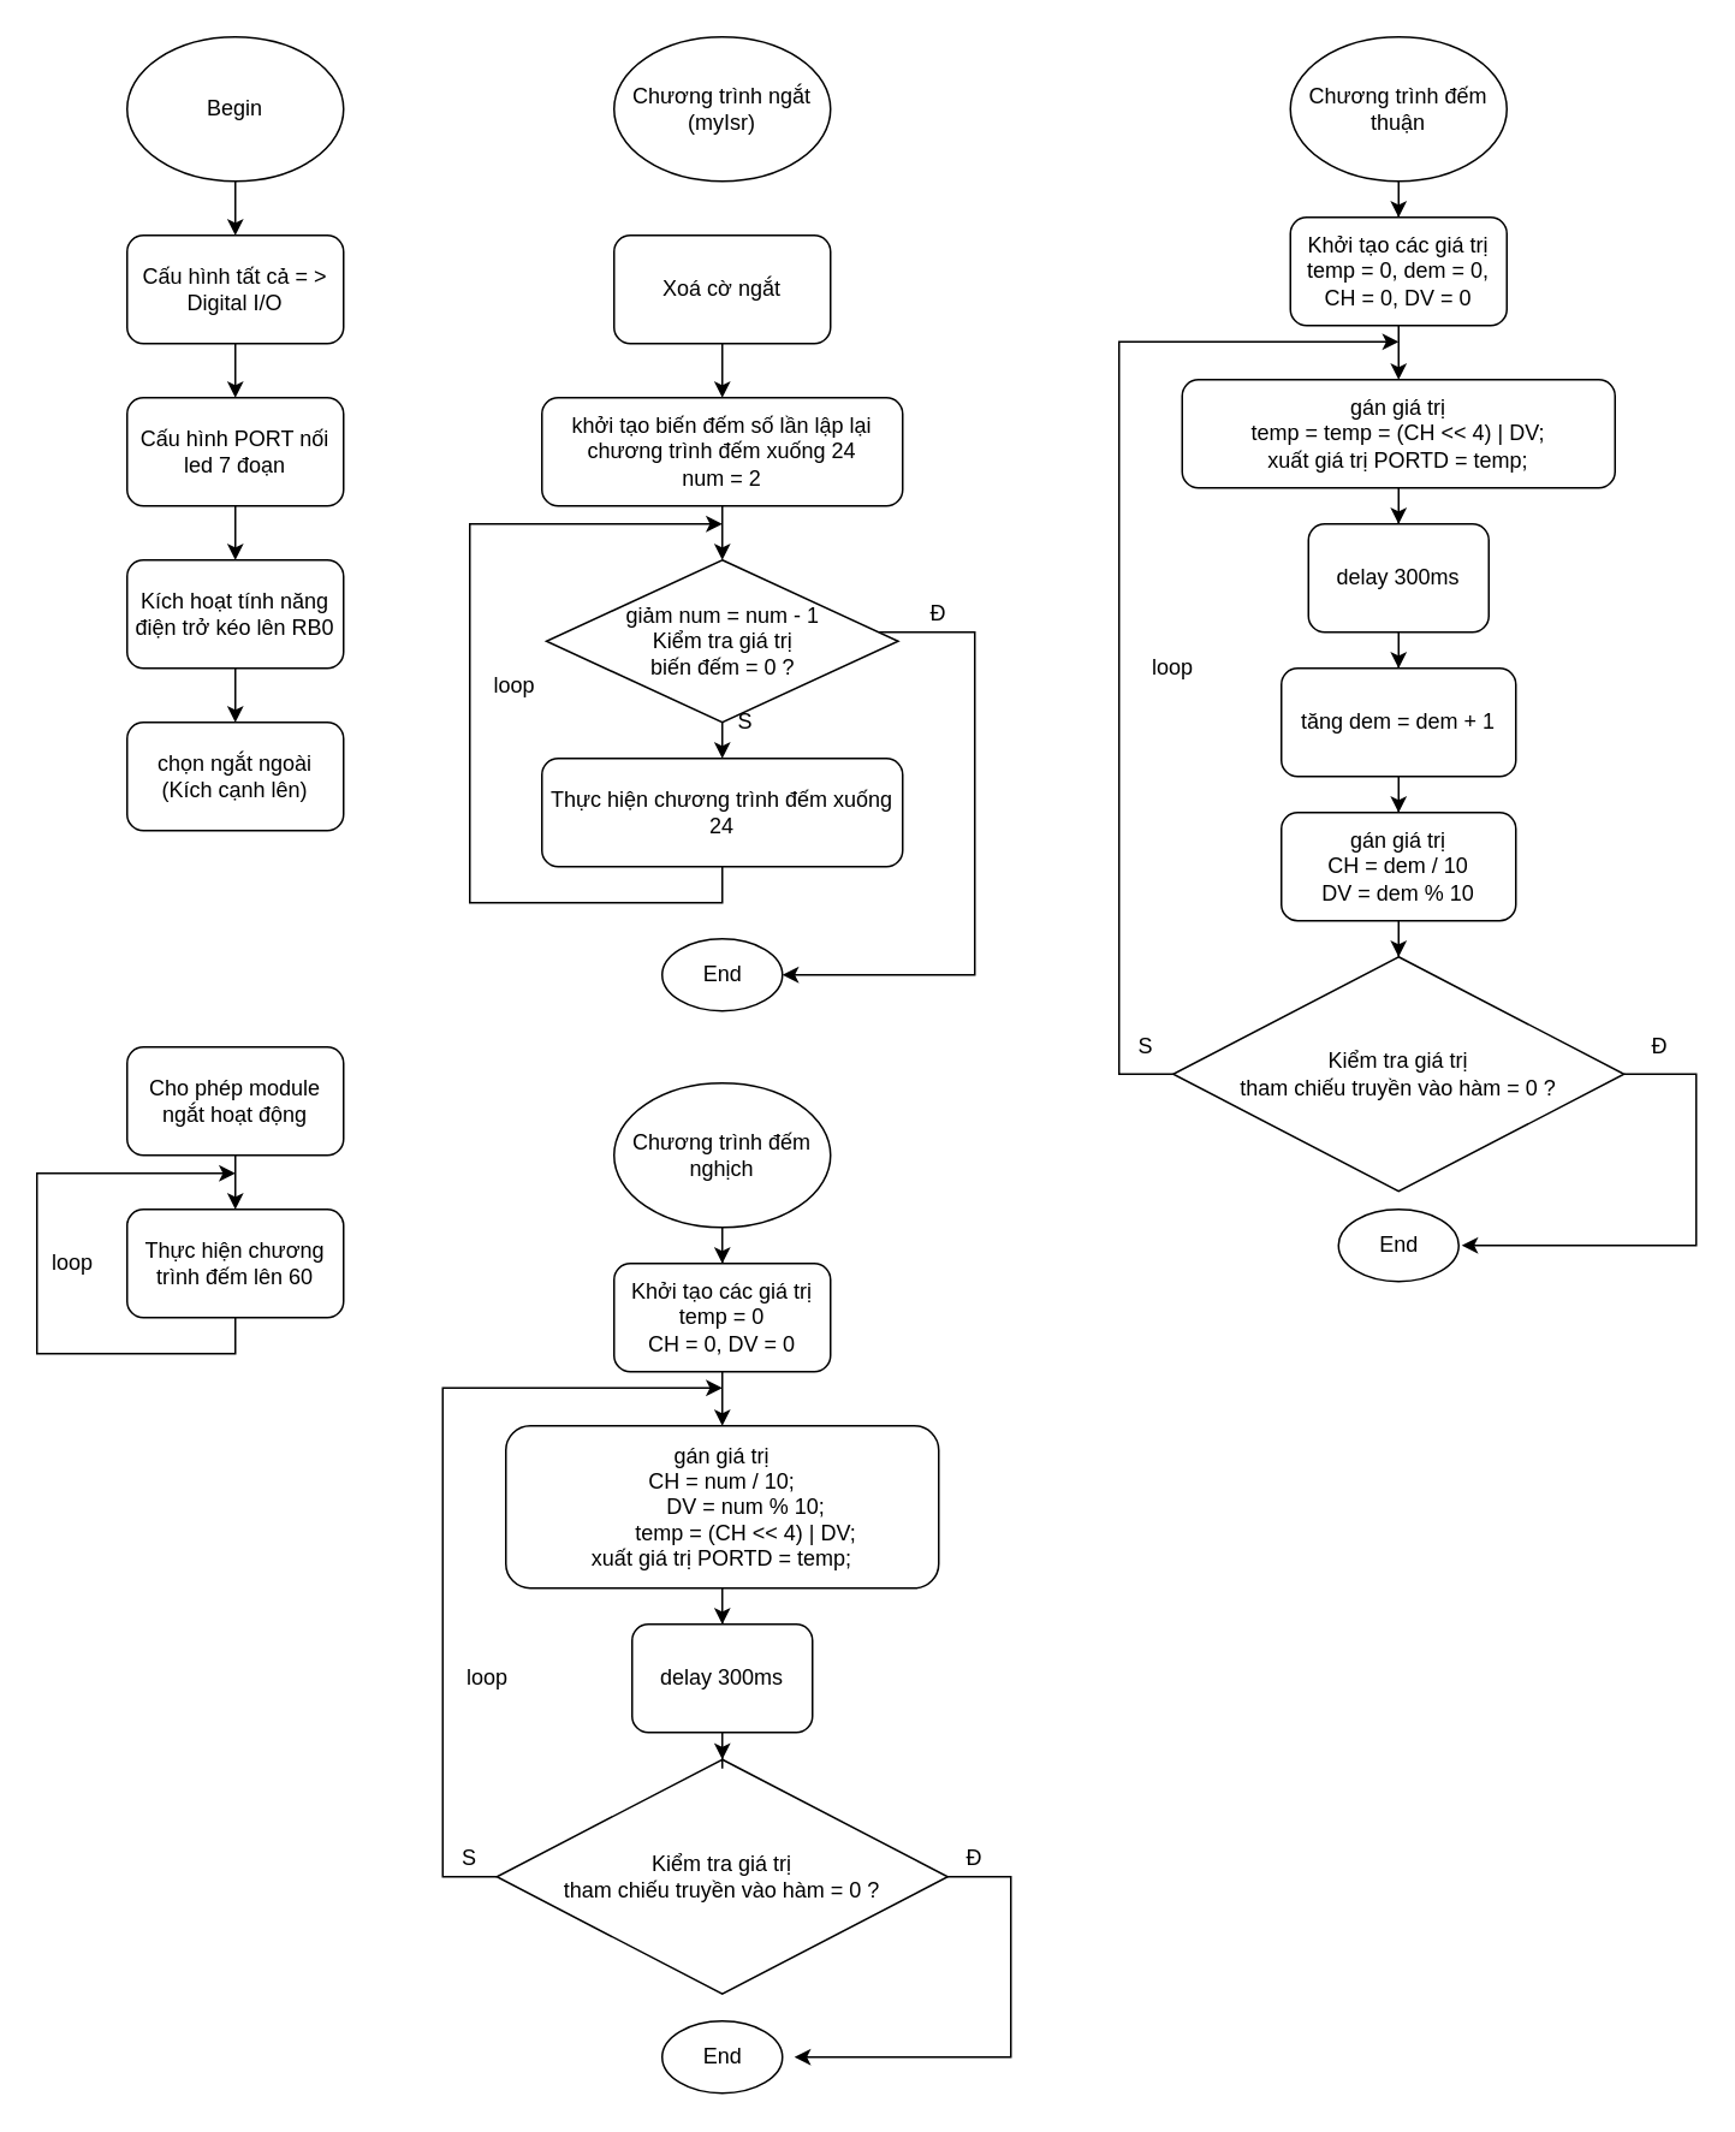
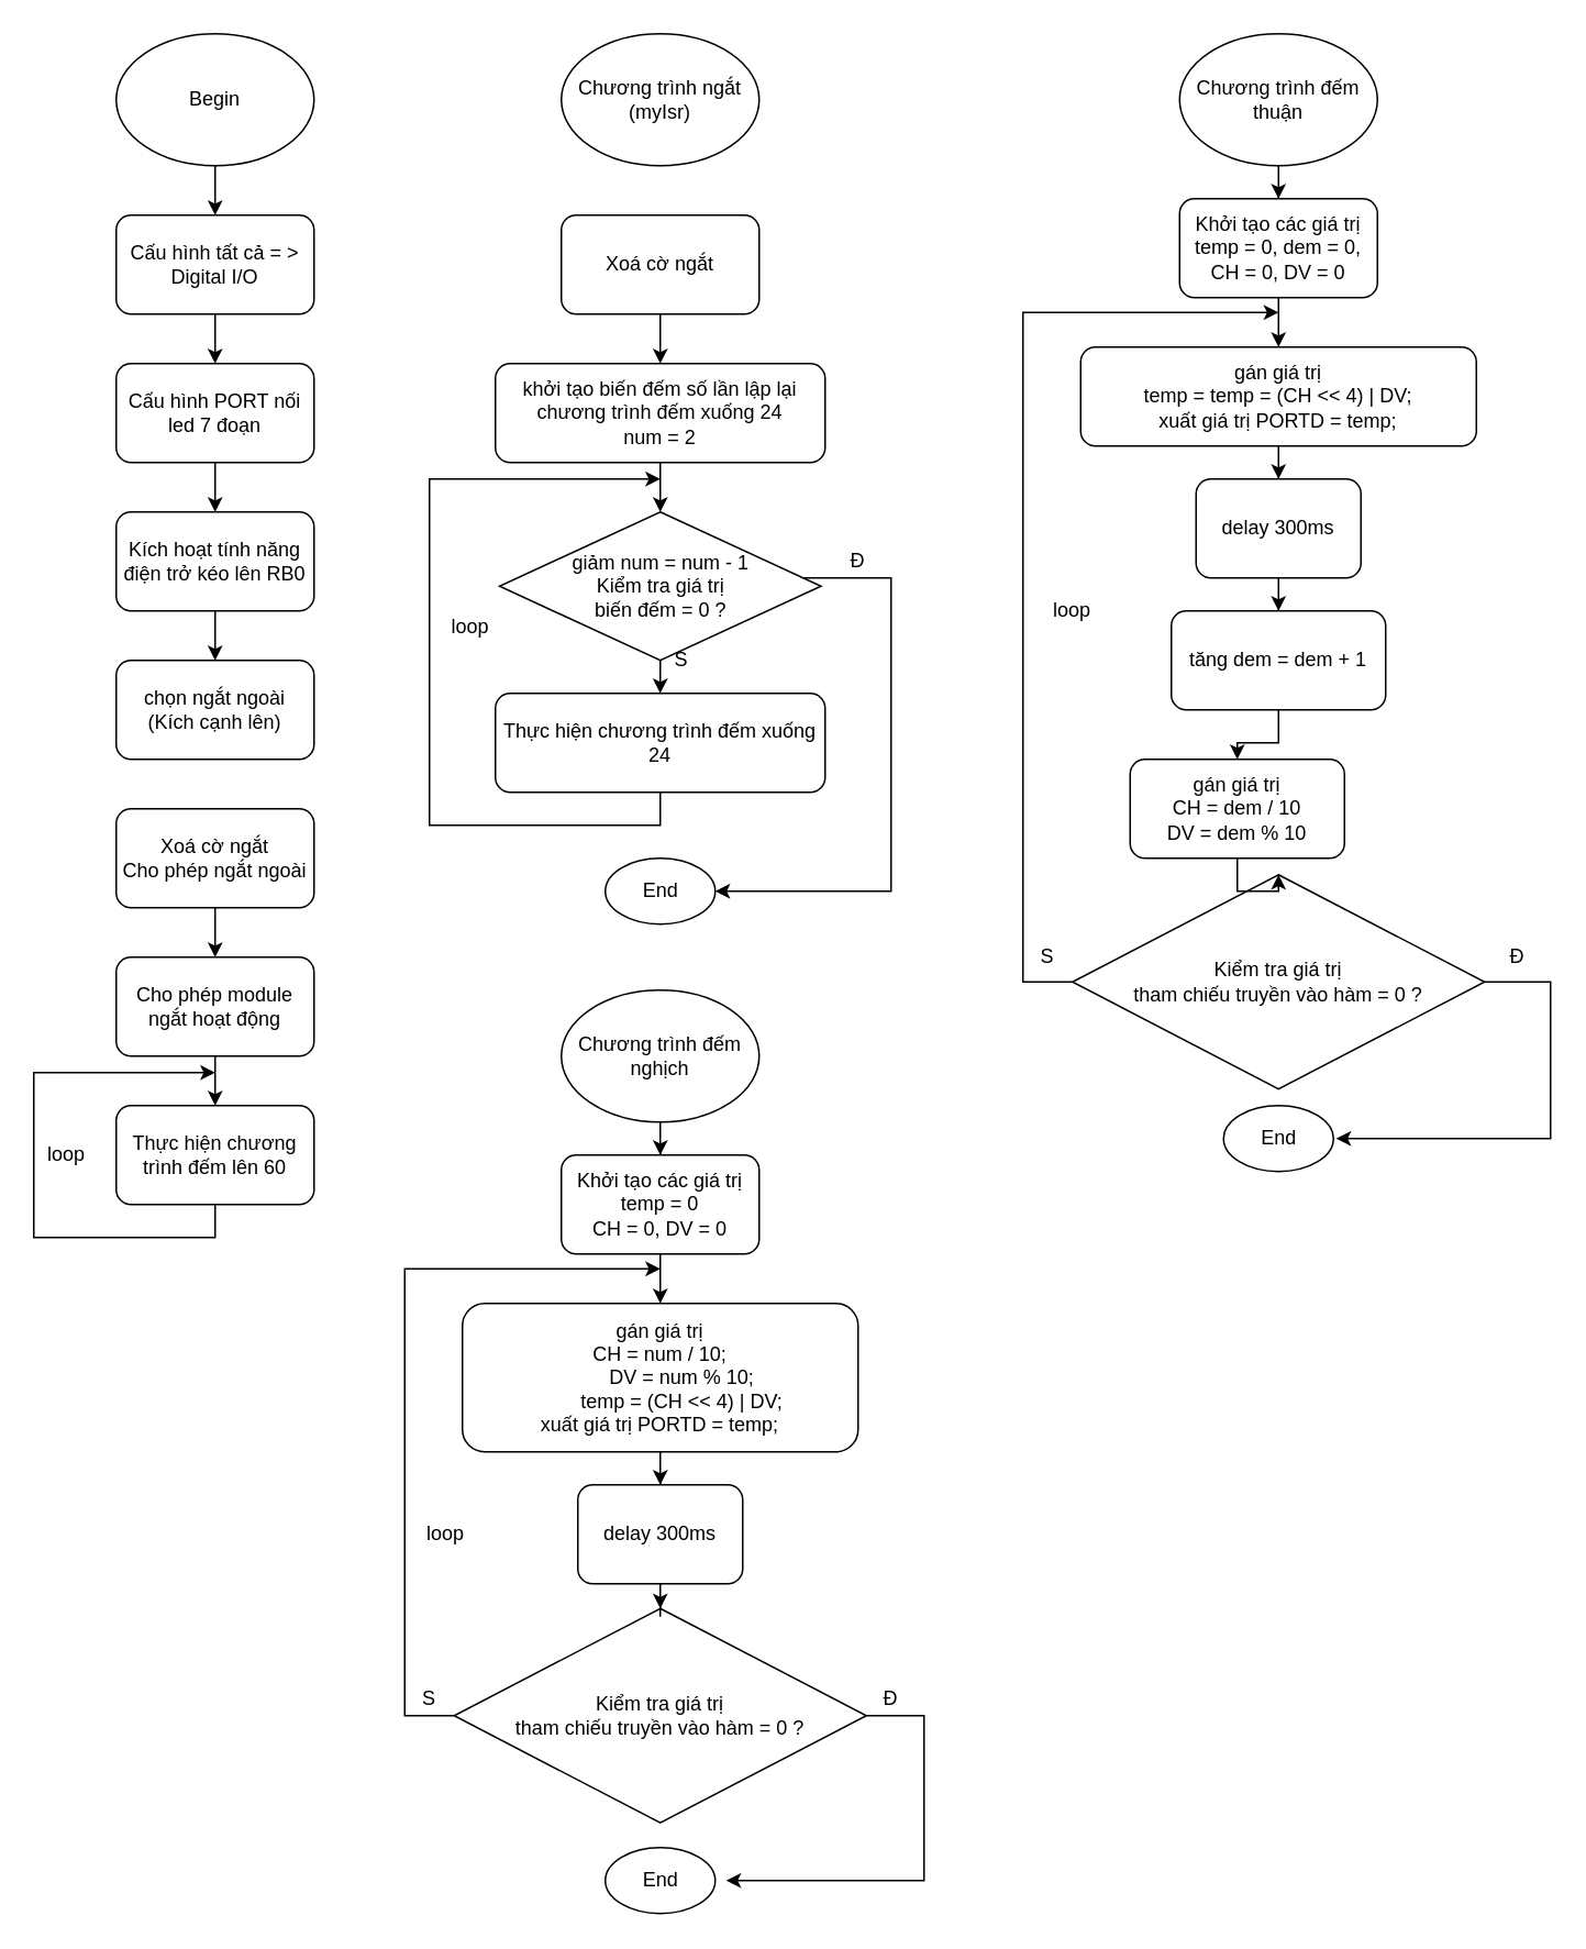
  <mxCell id="0" />
  <mxCell id="1" parent="0" />
  <mxCell id="2" value="" style="edgeStyle=orthogonalEdgeStyle;rounded=0;orthogonalLoop=1;jettySize=auto;html=1;" edge="1" parent="1" source="3" target="5"><mxGeometry relative="1" as="geometry" /></mxCell>
  <mxCell id="3" value="Begin" style="ellipse;whiteSpace=wrap;html=1;" vertex="1" parent="1"><mxGeometry x="70" y="20" width="120" height="80" as="geometry" /></mxCell>
  <mxCell id="4" value="" style="edgeStyle=orthogonalEdgeStyle;rounded=0;orthogonalLoop=1;jettySize=auto;html=1;" edge="1" parent="1" source="5" target="7"><mxGeometry relative="1" as="geometry" /></mxCell>
  <mxCell id="5" value="Cấu hình tất cả = &amp;gt;&lt;br&gt;Digital I/O" style="rounded=1;whiteSpace=wrap;html=1;" vertex="1" parent="1"><mxGeometry x="70" y="130" width="120" height="60" as="geometry" /></mxCell>
  <mxCell id="6" value="" style="edgeStyle=orthogonalEdgeStyle;rounded=0;orthogonalLoop=1;jettySize=auto;html=1;" edge="1" parent="1" source="7" target="9"><mxGeometry relative="1" as="geometry" /></mxCell>
  <mxCell id="7" value="Cấu hình PORT nối led 7 đoạn" style="rounded=1;whiteSpace=wrap;html=1;" vertex="1" parent="1"><mxGeometry x="70" y="220" width="120" height="60" as="geometry" /></mxCell>
  <mxCell id="8" value="" style="edgeStyle=orthogonalEdgeStyle;rounded=0;orthogonalLoop=1;jettySize=auto;html=1;" edge="1" parent="1" source="9"><mxGeometry relative="1" as="geometry"><mxPoint x="130" y="400" as="targetPoint" /></mxGeometry></mxCell>
  <mxCell id="9" value="Kích hoạt tính năng điện trở kéo lên RB0" style="rounded=1;whiteSpace=wrap;html=1;" vertex="1" parent="1"><mxGeometry x="70" y="310" width="120" height="60" as="geometry" /></mxCell>
  <mxCell id="10" value="chọn ngắt ngoài&lt;br&gt;(Kích cạnh lên)" style="rounded=1;whiteSpace=wrap;html=1;" vertex="1" parent="1"><mxGeometry x="70" y="400" width="120" height="60" as="geometry" /></mxCell>
+ <mxCell id="11" value="" style="edgeStyle=orthogonalEdgeStyle;rounded=0;orthogonalLoop=1;jettySize=auto;html=1;" edge="1" parent="1" source="12" target="14"><mxGeometry relative="1" as="geometry" /></mxCell>
+ <mxCell id="12" value="Xoá cờ ngắt&lt;br&gt;Cho phép ngắt ngoài" style="rounded=1;whiteSpace=wrap;html=1;" vertex="1" parent="1"><mxGeometry x="70" y="490" width="120" height="60" as="geometry" /></mxCell>
  <mxCell id="13" value="" style="edgeStyle=orthogonalEdgeStyle;rounded=0;orthogonalLoop=1;jettySize=auto;html=1;" edge="1" parent="1" source="14" target="16"><mxGeometry relative="1" as="geometry" /></mxCell>
  <mxCell id="14" value="Cho phép module ngắt hoạt động" style="rounded=1;whiteSpace=wrap;html=1;" vertex="1" parent="1"><mxGeometry x="70" y="580" width="120" height="60" as="geometry" /></mxCell>
  <mxCell id="15" style="edgeStyle=orthogonalEdgeStyle;rounded=0;orthogonalLoop=1;jettySize=auto;html=1;" edge="1" parent="1" source="16"><mxGeometry relative="1" as="geometry"><mxPoint x="130" y="650" as="targetPoint" /><Array as="points"><mxPoint x="130" y="750" /><mxPoint x="20" y="750" /><mxPoint x="20" y="650" /></Array></mxGeometry></mxCell>
  <mxCell id="16" value="Thực hiện chương trình đếm lên 60" style="rounded=1;whiteSpace=wrap;html=1;" vertex="1" parent="1"><mxGeometry x="70" y="670" width="120" height="60" as="geometry" /></mxCell>
  <mxCell id="17" value="loop" style="text;html=1;strokeColor=none;fillColor=none;align=center;verticalAlign=middle;whiteSpace=wrap;rounded=0;" vertex="1" parent="1"><mxGeometry x="20" y="690" width="40" height="20" as="geometry" /></mxCell>
  <mxCell id="18" value="Chương trình ngắt&lt;br&gt;(myIsr)" style="ellipse;whiteSpace=wrap;html=1;" vertex="1" parent="1"><mxGeometry x="340" y="20" width="120" height="80" as="geometry" /></mxCell>
  <mxCell id="19" value="" style="edgeStyle=orthogonalEdgeStyle;curved=1;rounded=0;orthogonalLoop=1;jettySize=auto;html=1;" edge="1" parent="1" source="20" target="22"><mxGeometry relative="1" as="geometry" /></mxCell>
  <mxCell id="20" value="Xoá cờ ngắt" style="rounded=1;whiteSpace=wrap;html=1;" vertex="1" parent="1"><mxGeometry x="340" y="130" width="120" height="60" as="geometry" /></mxCell>
  <mxCell id="21" value="" style="edgeStyle=orthogonalEdgeStyle;curved=1;rounded=0;orthogonalLoop=1;jettySize=auto;html=1;" edge="1" parent="1" source="22" target="25"><mxGeometry relative="1" as="geometry" /></mxCell>
  <mxCell id="22" value="khởi tạo biến đếm số lần lập lại chương trình đếm xuống 24&lt;br&gt;num = 2" style="rounded=1;whiteSpace=wrap;html=1;" vertex="1" parent="1"><mxGeometry x="300" y="220" width="200" height="60" as="geometry" /></mxCell>
  <mxCell id="23" value="" style="edgeStyle=orthogonalEdgeStyle;curved=1;rounded=0;orthogonalLoop=1;jettySize=auto;html=1;" edge="1" parent="1" source="25" target="27"><mxGeometry relative="1" as="geometry" /></mxCell>
  <mxCell id="24" value="" style="edgeStyle=orthogonalEdgeStyle;rounded=0;orthogonalLoop=1;jettySize=auto;html=1;" edge="1" parent="1" source="25" target="29"><mxGeometry relative="1" as="geometry"><Array as="points"><mxPoint x="540" y="350" /><mxPoint x="540" y="540" /></Array></mxGeometry></mxCell>
  <mxCell id="25" value="giảm num = num - 1&lt;br&gt;Kiểm tra giá trị&lt;br&gt;biến đếm = 0 ?" style="rhombus;whiteSpace=wrap;html=1;" vertex="1" parent="1"><mxGeometry x="302.5" y="310" width="195" height="90" as="geometry" /></mxCell>
  <mxCell id="26" style="edgeStyle=orthogonalEdgeStyle;rounded=0;orthogonalLoop=1;jettySize=auto;html=1;" edge="1" parent="1" source="27"><mxGeometry relative="1" as="geometry"><mxPoint x="400" y="290" as="targetPoint" /><Array as="points"><mxPoint x="400" y="500" /><mxPoint x="260" y="500" /><mxPoint x="260" y="290" /><mxPoint x="340" y="290" /></Array></mxGeometry></mxCell>
  <mxCell id="27" value="Thực hiện chương trình đếm xuống 24" style="rounded=1;whiteSpace=wrap;html=1;" vertex="1" parent="1"><mxGeometry x="300" y="420" width="200" height="60" as="geometry" /></mxCell>
  <mxCell id="28" value="loop" style="text;html=1;strokeColor=none;fillColor=none;align=center;verticalAlign=middle;whiteSpace=wrap;rounded=0;" vertex="1" parent="1"><mxGeometry x="265" y="370" width="40" height="20" as="geometry" /></mxCell>
  <mxCell id="29" value="End" style="ellipse;whiteSpace=wrap;html=1;" vertex="1" parent="1"><mxGeometry x="366.67" y="520" width="66.67" height="40" as="geometry" /></mxCell>
  <mxCell id="30" value="" style="edgeStyle=orthogonalEdgeStyle;rounded=0;orthogonalLoop=1;jettySize=auto;html=1;" edge="1" parent="1" source="31" target="33"><mxGeometry relative="1" as="geometry" /></mxCell>
  <mxCell id="31" value="Chương trình đếm thuận" style="ellipse;whiteSpace=wrap;html=1;" vertex="1" parent="1"><mxGeometry x="715" y="20" width="120" height="80" as="geometry" /></mxCell>
  <mxCell id="32" value="" style="edgeStyle=orthogonalEdgeStyle;rounded=0;orthogonalLoop=1;jettySize=auto;html=1;" edge="1" parent="1" source="33" target="35"><mxGeometry relative="1" as="geometry" /></mxCell>
  <mxCell id="33" value="Khởi tạo các giá trị&lt;br&gt;temp = 0, dem = 0, CH = 0, DV = 0" style="rounded=1;whiteSpace=wrap;html=1;" vertex="1" parent="1"><mxGeometry x="715" y="120" width="120" height="60" as="geometry" /></mxCell>
  <mxCell id="34" value="" style="edgeStyle=orthogonalEdgeStyle;rounded=0;orthogonalLoop=1;jettySize=auto;html=1;" edge="1" parent="1" source="35" target="42"><mxGeometry relative="1" as="geometry" /></mxCell>
  <mxCell id="35" value="gán giá trị&lt;br&gt;temp = temp = (CH &amp;lt;&amp;lt; 4) | DV;&lt;br&gt;xuất giá trị PORTD = temp;" style="rounded=1;whiteSpace=wrap;html=1;" vertex="1" parent="1"><mxGeometry x="655" y="210" width="240" height="60" as="geometry" /></mxCell>
  <mxCell id="36" style="edgeStyle=orthogonalEdgeStyle;rounded=0;orthogonalLoop=1;jettySize=auto;html=1;" edge="1" parent="1" source="38"><mxGeometry relative="1" as="geometry"><mxPoint x="775" y="189" as="targetPoint" /><Array as="points"><mxPoint x="620" y="595" /><mxPoint x="620" y="189" /></Array></mxGeometry></mxCell>
  <mxCell id="37" style="edgeStyle=orthogonalEdgeStyle;rounded=0;orthogonalLoop=1;jettySize=auto;html=1;" edge="1" parent="1" source="38"><mxGeometry relative="1" as="geometry"><mxPoint x="810" y="690" as="targetPoint" /><Array as="points"><mxPoint x="940" y="595" /><mxPoint x="940" y="690" /></Array></mxGeometry></mxCell>
  <mxCell id="38" value="Kiểm tra giá trị&lt;br&gt;tham chiếu truyền vào hàm = 0 ?" style="rhombus;whiteSpace=wrap;html=1;" vertex="1" parent="1"><mxGeometry x="650" y="530" width="250" height="130" as="geometry" /></mxCell>
  <mxCell id="39" value="Đ" style="text;html=1;strokeColor=none;fillColor=none;align=center;verticalAlign=middle;whiteSpace=wrap;rounded=0;" vertex="1" parent="1"><mxGeometry x="500" y="330" width="40" height="20" as="geometry" /></mxCell>
  <mxCell id="40" value="S" style="text;html=1;strokeColor=none;fillColor=none;align=center;verticalAlign=middle;whiteSpace=wrap;rounded=0;" vertex="1" parent="1"><mxGeometry x="393.34" y="390" width="40" height="20" as="geometry" /></mxCell>
  <mxCell id="41" value="" style="edgeStyle=orthogonalEdgeStyle;rounded=0;orthogonalLoop=1;jettySize=auto;html=1;" edge="1" parent="1" source="42" target="44"><mxGeometry relative="1" as="geometry" /></mxCell>
  <mxCell id="42" value="delay 300ms" style="rounded=1;whiteSpace=wrap;html=1;" vertex="1" parent="1"><mxGeometry x="725" y="290" width="100" height="60" as="geometry" /></mxCell>
  <mxCell id="43" value="" style="edgeStyle=orthogonalEdgeStyle;rounded=0;orthogonalLoop=1;jettySize=auto;html=1;" edge="1" parent="1" source="44" target="46"><mxGeometry relative="1" as="geometry" /></mxCell>
  <mxCell id="44" value="tăng dem = dem + 1" style="rounded=1;whiteSpace=wrap;html=1;" vertex="1" parent="1"><mxGeometry x="710" y="370" width="130" height="60" as="geometry" /></mxCell>
  <mxCell id="45" value="" style="edgeStyle=orthogonalEdgeStyle;rounded=0;orthogonalLoop=1;jettySize=auto;html=1;" edge="1" parent="1" source="46" target="38"><mxGeometry relative="1" as="geometry" /></mxCell>
- <mxCell id="46" value="&lt;div&gt;gán giá trị&lt;/div&gt;&lt;div&gt;CH = dem / 10&lt;/div&gt;&lt;div&gt;&lt;span&gt;DV = dem % 10&lt;/span&gt;&lt;/div&gt;" style="rounded=1;whiteSpace=wrap;html=1;" vertex="1" parent="1"><mxGeometry x="710" y="450" width="130" height="60" as="geometry" /></mxCell>
+ <mxCell id="46" value="&lt;div&gt;gán giá trị&lt;/div&gt;&lt;div&gt;CH = dem / 10&lt;/div&gt;&lt;div&gt;&lt;span&gt;DV = dem % 10&lt;/span&gt;&lt;/div&gt;" style="rounded=1;whiteSpace=wrap;html=1;" vertex="1" parent="1"><mxGeometry x="685" y="460" width="130" height="60" as="geometry" /></mxCell>
  <mxCell id="47" value="loop" style="text;html=1;strokeColor=none;fillColor=none;align=center;verticalAlign=middle;whiteSpace=wrap;rounded=0;" vertex="1" parent="1"><mxGeometry x="630" y="360" width="40" height="20" as="geometry" /></mxCell>
  <mxCell id="48" value="S" style="text;html=1;strokeColor=none;fillColor=none;align=center;verticalAlign=middle;whiteSpace=wrap;rounded=0;" vertex="1" parent="1"><mxGeometry x="615" y="570" width="40" height="20" as="geometry" /></mxCell>
  <mxCell id="49" value="End" style="ellipse;whiteSpace=wrap;html=1;" vertex="1" parent="1"><mxGeometry x="741.66" y="670" width="66.67" height="40" as="geometry" /></mxCell>
  <mxCell id="50" value="" style="edgeStyle=orthogonalEdgeStyle;rounded=0;orthogonalLoop=1;jettySize=auto;html=1;" edge="1" parent="1" source="51" target="53"><mxGeometry relative="1" as="geometry" /></mxCell>
  <mxCell id="51" value="Chương trình đếm nghịch" style="ellipse;whiteSpace=wrap;html=1;" vertex="1" parent="1"><mxGeometry x="340" y="600" width="120" height="80" as="geometry" /></mxCell>
  <mxCell id="52" value="" style="edgeStyle=orthogonalEdgeStyle;rounded=0;orthogonalLoop=1;jettySize=auto;html=1;" edge="1" parent="1" source="53" target="55"><mxGeometry relative="1" as="geometry" /></mxCell>
  <mxCell id="53" value="Khởi tạo các giá trị&lt;br&gt;temp = 0&lt;br&gt;CH = 0, DV = 0" style="rounded=1;whiteSpace=wrap;html=1;" vertex="1" parent="1"><mxGeometry x="340" y="700" width="120" height="60" as="geometry" /></mxCell>
  <mxCell id="54" value="" style="edgeStyle=orthogonalEdgeStyle;rounded=0;orthogonalLoop=1;jettySize=auto;html=1;" edge="1" parent="1" source="55" target="60"><mxGeometry relative="1" as="geometry" /></mxCell>
  <mxCell id="55" value="gán giá trị&lt;br&gt;&lt;div&gt;CH = num / 10;&lt;/div&gt;&lt;div&gt;&amp;nbsp; &amp;nbsp; &amp;nbsp; &amp;nbsp; DV = num % 10;&lt;/div&gt;&lt;div&gt;&amp;nbsp; &amp;nbsp; &amp;nbsp; &amp;nbsp; temp = (CH &amp;lt;&amp;lt; 4) | DV;&lt;/div&gt;xuất giá trị PORTD = temp;" style="rounded=1;whiteSpace=wrap;html=1;" vertex="1" parent="1"><mxGeometry x="280" y="790" width="240" height="90" as="geometry" /></mxCell>
  <mxCell id="56" style="edgeStyle=orthogonalEdgeStyle;rounded=0;orthogonalLoop=1;jettySize=auto;html=1;" edge="1" parent="1" source="58"><mxGeometry relative="1" as="geometry"><mxPoint x="400" y="769" as="targetPoint" /><Array as="points"><mxPoint x="245" y="1040" /><mxPoint x="245" y="769" /></Array></mxGeometry></mxCell>
  <mxCell id="57" style="edgeStyle=orthogonalEdgeStyle;rounded=0;orthogonalLoop=1;jettySize=auto;html=1;" edge="1" parent="1" source="58"><mxGeometry relative="1" as="geometry"><mxPoint x="440" y="1140" as="targetPoint" /><Array as="points"><mxPoint x="560" y="1040" /><mxPoint x="560" y="1140" /><mxPoint x="440" y="1140" /></Array></mxGeometry></mxCell>
  <mxCell id="58" value="Kiểm tra giá trị&lt;br&gt;tham chiếu truyền vào hàm = 0 ?" style="rhombus;whiteSpace=wrap;html=1;" vertex="1" parent="1"><mxGeometry x="275" y="975" width="250" height="130" as="geometry" /></mxCell>
  <mxCell id="59" value="" style="edgeStyle=orthogonalEdgeStyle;rounded=0;orthogonalLoop=1;jettySize=auto;html=1;" edge="1" parent="1" source="60" target="58"><mxGeometry relative="1" as="geometry" /></mxCell>
  <mxCell id="60" value="delay 300ms" style="rounded=1;whiteSpace=wrap;html=1;" vertex="1" parent="1"><mxGeometry x="350" y="900" width="100" height="60" as="geometry" /></mxCell>
  <mxCell id="61" value="loop" style="text;html=1;strokeColor=none;fillColor=none;align=center;verticalAlign=middle;whiteSpace=wrap;rounded=0;" vertex="1" parent="1"><mxGeometry x="250" y="920" width="40" height="20" as="geometry" /></mxCell>
  <mxCell id="62" value="S" style="text;html=1;strokeColor=none;fillColor=none;align=center;verticalAlign=middle;whiteSpace=wrap;rounded=0;" vertex="1" parent="1"><mxGeometry x="240" y="1020" width="40" height="20" as="geometry" /></mxCell>
  <mxCell id="63" value="End" style="ellipse;whiteSpace=wrap;html=1;" vertex="1" parent="1"><mxGeometry x="366.67" y="1120" width="66.67" height="40" as="geometry" /></mxCell>
  <mxCell id="64" value="Đ" style="text;html=1;strokeColor=none;fillColor=none;align=center;verticalAlign=middle;whiteSpace=wrap;rounded=0;" vertex="1" parent="1"><mxGeometry x="520" y="1020" width="40" height="20" as="geometry" /></mxCell>
  <mxCell id="65" value="Đ" style="text;html=1;strokeColor=none;fillColor=none;align=center;verticalAlign=middle;whiteSpace=wrap;rounded=0;" vertex="1" parent="1"><mxGeometry x="900" y="570" width="40" height="20" as="geometry" /></mxCell>
